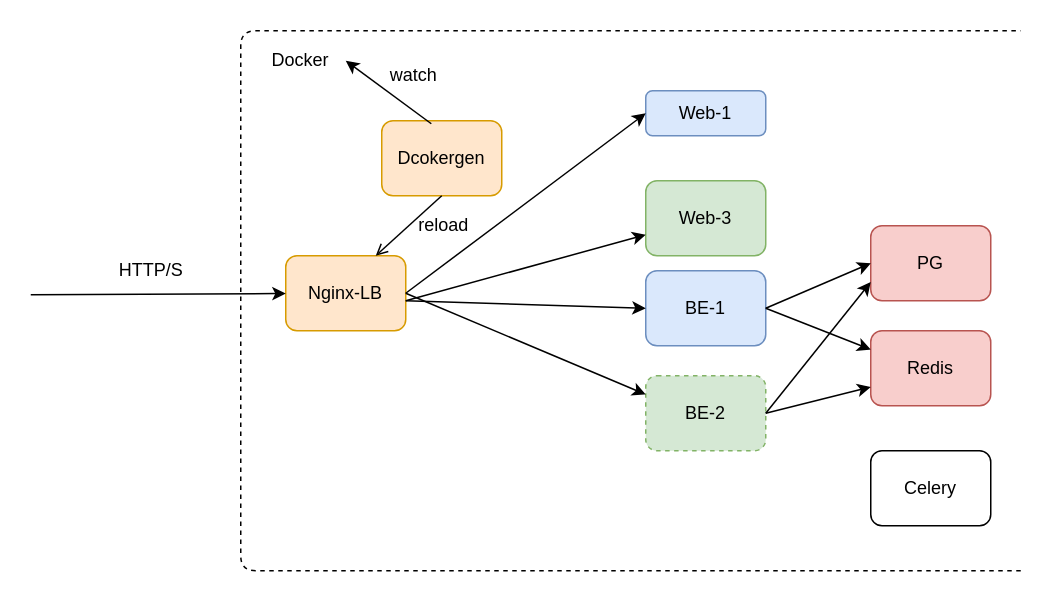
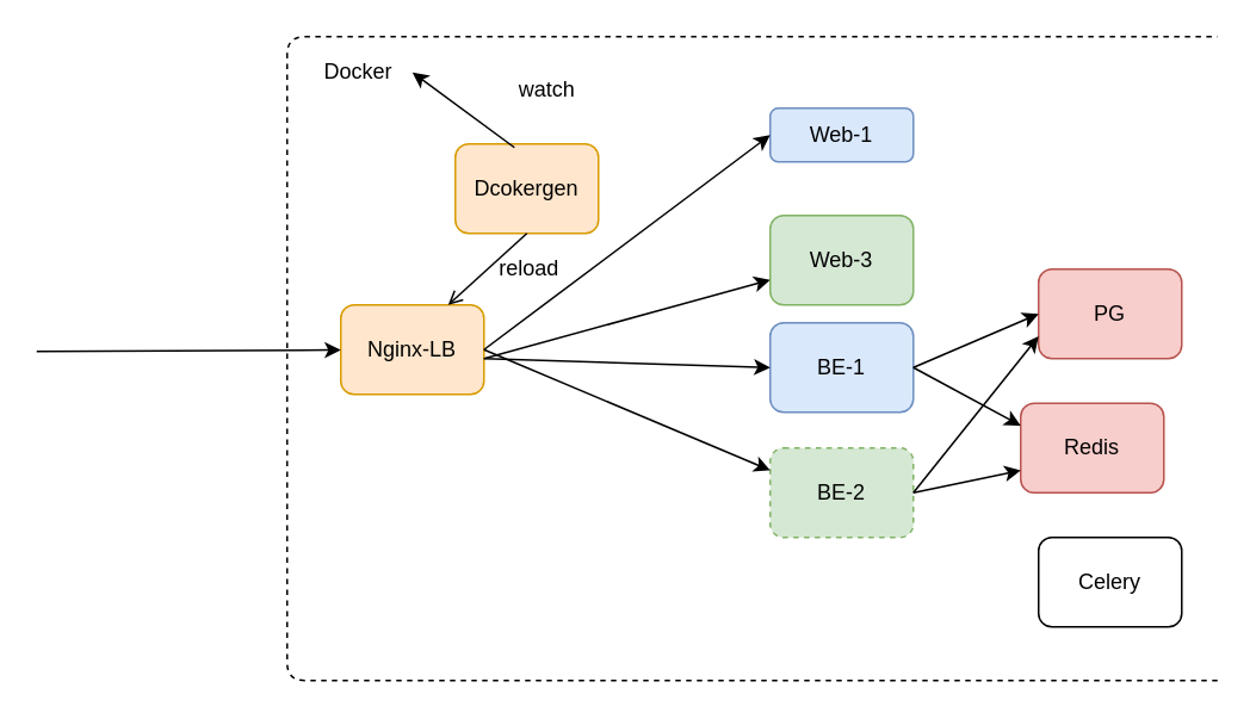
  <mxCell id="0" />
  <mxCell id="1" parent="0" />
  <mxCell id="2" value="" style="endArrow=none;dashed=1;html=1;" edge="1" parent="1"><mxGeometry width="50" height="50" relative="1" as="geometry"><mxPoint x="680" y="380" as="sourcePoint" /><mxPoint x="680" y="20" as="targetPoint" /><Array as="points"><mxPoint x="160" y="380" /><mxPoint x="160" y="20" /><mxPoint x="680" y="20" /></Array></mxGeometry></mxCell>
  <mxCell id="3" value="&lt;div&gt;Docker&lt;/div&gt;" style="text;html=1;strokeColor=none;fillColor=none;align=center;verticalAlign=middle;whiteSpace=wrap;rounded=0;" vertex="1" parent="1"><mxGeometry x="180" y="30" width="40" height="20" as="geometry" /></mxCell>
  <mxCell id="4" value="Nginx-LB" style="rounded=1;whiteSpace=wrap;html=1;fillColor=#ffe6cc;strokeColor=#d79b00;" vertex="1" parent="1"><mxGeometry x="190" y="170" width="80" height="50" as="geometry" /></mxCell>
  <mxCell id="5" value="Dcokergen" style="rounded=1;whiteSpace=wrap;html=1;fillColor=#ffe6cc;strokeColor=#d79b00;" vertex="1" parent="1"><mxGeometry x="254" y="80" width="80" height="50" as="geometry" /></mxCell>
  <mxCell id="6" value="" style="endArrow=classic;html=1;exitX=0.413;exitY=0.04;exitDx=0;exitDy=0;exitPerimeter=0;" edge="1" parent="1" source="5"><mxGeometry width="50" height="50" relative="1" as="geometry"><mxPoint x="360" y="120" as="sourcePoint" /><mxPoint x="230" y="40" as="targetPoint" /></mxGeometry></mxCell>
- <mxCell id="7" value="watch" style="text;html=1;align=center;verticalAlign=middle;resizable=0;points=[];autosize=1;" vertex="1" parent="1"><mxGeometry x="250" y="40" width="50" height="20" as="geometry" /></mxCell>
+ <mxCell id="7" value="watch" style="text;html=1;align=center;verticalAlign=middle;resizable=0;points=[];autosize=1;" vertex="1" parent="1"><mxGeometry x="280" y="40" width="50" height="20" as="geometry" /></mxCell>
  <mxCell id="8" value="" style="endArrow=open;html=1;exitX=0.5;exitY=1;exitDx=0;exitDy=0;entryX=0.75;entryY=0;entryDx=0;entryDy=0;" edge="1" parent="1" source="5" target="4"><mxGeometry width="50" height="50" relative="1" as="geometry"><mxPoint x="350" y="200" as="sourcePoint" /><mxPoint x="400" y="150" as="targetPoint" /></mxGeometry></mxCell>
  <mxCell id="9" value="reload" style="text;html=1;align=center;verticalAlign=middle;resizable=0;points=[];autosize=1;" vertex="1" parent="1"><mxGeometry x="270" y="140" width="50" height="20" as="geometry" /></mxCell>
  <mxCell id="10" value="" style="endArrow=classic;html=1;" edge="1" parent="1" target="4"><mxGeometry width="50" height="50" relative="1" as="geometry"><mxPoint x="20" y="196" as="sourcePoint" /><mxPoint x="70" y="200" as="targetPoint" /></mxGeometry></mxCell>
- <mxCell id="11" value="HTTP/S" style="text;html=1;align=center;verticalAlign=middle;resizable=0;points=[];autosize=1;" vertex="1" parent="1"><mxGeometry x="70" y="170" width="60" height="20" as="geometry" /></mxCell>
  <mxCell id="12" value="Web-1" style="rounded=1;whiteSpace=wrap;html=1;fillColor=#dae8fc;strokeColor=#6c8ebf;" vertex="1" parent="1"><mxGeometry x="430" y="60" width="80" height="30" as="geometry" /></mxCell>
  <mxCell id="13" value="Web-3" style="rounded=1;whiteSpace=wrap;html=1;fillColor=#d5e8d4;strokeColor=#82b366;" vertex="1" parent="1"><mxGeometry x="430" y="120" width="80" height="50" as="geometry" /></mxCell>
  <mxCell id="14" value="BE-1" style="rounded=1;whiteSpace=wrap;html=1;fillColor=#dae8fc;strokeColor=#6c8ebf;" vertex="1" parent="1"><mxGeometry x="430" y="180" width="80" height="50" as="geometry" /></mxCell>
  <mxCell id="15" value="BE-2" style="rounded=1;whiteSpace=wrap;html=1;fillColor=#d5e8d4;strokeColor=#82b366;dashed=1;" vertex="1" parent="1"><mxGeometry x="430" y="250" width="80" height="50" as="geometry" /></mxCell>
  <mxCell id="16" value="PG" style="rounded=1;whiteSpace=wrap;html=1;fillColor=#f8cecc;strokeColor=#b85450;" vertex="1" parent="1"><mxGeometry x="580" y="150" width="80" height="50" as="geometry" /></mxCell>
- <mxCell id="17" value="Redis" style="rounded=1;whiteSpace=wrap;html=1;fillColor=#f8cecc;strokeColor=#b85450;" vertex="1" parent="1"><mxGeometry x="580" y="220" width="80" height="50" as="geometry" /></mxCell>
+ <mxCell id="17" value="Redis" style="rounded=1;whiteSpace=wrap;html=1;fillColor=#f8cecc;strokeColor=#b85450;" vertex="1" parent="1"><mxGeometry x="570" y="225" width="80" height="50" as="geometry" /></mxCell>
  <mxCell id="18" value="Celery" style="rounded=1;whiteSpace=wrap;html=1;" vertex="1" parent="1"><mxGeometry x="580" y="300" width="80" height="50" as="geometry" /></mxCell>
  <mxCell id="19" value="" style="endArrow=classic;html=1;exitX=1;exitY=0.5;exitDx=0;exitDy=0;entryX=0;entryY=0.5;entryDx=0;entryDy=0;" edge="1" parent="1" source="14" target="16"><mxGeometry width="50" height="50" relative="1" as="geometry"><mxPoint x="520" y="220" as="sourcePoint" /><mxPoint x="570" y="170" as="targetPoint" /></mxGeometry></mxCell>
  <mxCell id="20" value="" style="endArrow=classic;html=1;exitX=1;exitY=0.5;exitDx=0;exitDy=0;entryX=0;entryY=0.25;entryDx=0;entryDy=0;" edge="1" parent="1" source="14" target="17"><mxGeometry width="50" height="50" relative="1" as="geometry"><mxPoint x="530" y="250" as="sourcePoint" /><mxPoint x="580" y="200" as="targetPoint" /></mxGeometry></mxCell>
  <mxCell id="21" value="" style="endArrow=classic;html=1;exitX=1;exitY=0.5;exitDx=0;exitDy=0;entryX=0;entryY=0.75;entryDx=0;entryDy=0;" edge="1" parent="1" source="15" target="16"><mxGeometry width="50" height="50" relative="1" as="geometry"><mxPoint x="520" y="300" as="sourcePoint" /><mxPoint x="570" y="250" as="targetPoint" /></mxGeometry></mxCell>
  <mxCell id="22" value="" style="endArrow=classic;html=1;exitX=1;exitY=0.5;exitDx=0;exitDy=0;entryX=0;entryY=0.75;entryDx=0;entryDy=0;" edge="1" parent="1" source="15" target="17"><mxGeometry width="50" height="50" relative="1" as="geometry"><mxPoint x="550" y="300" as="sourcePoint" /><mxPoint x="600" y="250" as="targetPoint" /></mxGeometry></mxCell>
  <mxCell id="23" value="" style="endArrow=classic;html=1;exitX=1;exitY=0.5;exitDx=0;exitDy=0;entryX=0;entryY=0.5;entryDx=0;entryDy=0;" edge="1" parent="1" source="4" target="12"><mxGeometry width="50" height="50" relative="1" as="geometry"><mxPoint x="280" y="280" as="sourcePoint" /><mxPoint x="330" y="230" as="targetPoint" /></mxGeometry></mxCell>
  <mxCell id="24" value="" style="endArrow=classic;html=1;" edge="1" parent="1" target="13"><mxGeometry width="50" height="50" relative="1" as="geometry"><mxPoint x="270" y="200" as="sourcePoint" /><mxPoint x="350" y="210" as="targetPoint" /></mxGeometry></mxCell>
  <mxCell id="25" value="" style="endArrow=classic;html=1;entryX=0;entryY=0.5;entryDx=0;entryDy=0;" edge="1" parent="1" target="14"><mxGeometry width="50" height="50" relative="1" as="geometry"><mxPoint x="270" y="200" as="sourcePoint" /><mxPoint x="380" y="250" as="targetPoint" /></mxGeometry></mxCell>
  <mxCell id="26" value="" style="endArrow=classic;html=1;exitX=1;exitY=0.5;exitDx=0;exitDy=0;entryX=0;entryY=0.25;entryDx=0;entryDy=0;" edge="1" parent="1" source="4" target="15"><mxGeometry width="50" height="50" relative="1" as="geometry"><mxPoint x="360" y="280" as="sourcePoint" /><mxPoint x="420" y="270" as="targetPoint" /></mxGeometry></mxCell>
